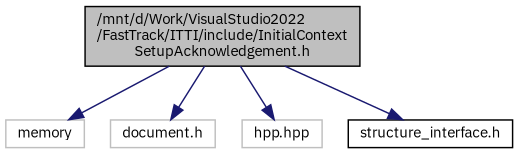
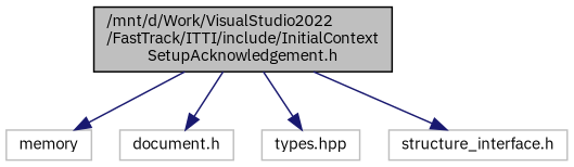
  digraph {
    fontname="IBM Plex Sans"
    node [color=grey75 fillcolor=white fontname="IBM Plex Sans" fontsize=10 shape=record style=filled]
    edge [color=midnightblue fontname="IBM Plex Sans" fontsize=10 labelfontname=Helvetica labelfontsize=10 style=solid]
    n1 [color=black fillcolor=grey75 fontcolor=black height=0.2 label="/mnt/d/Work/VisualStudio2022\l/FastTrack/ITTI/include/InitialContext\lSetupAcknowledgement.h" width=0.4]
    n2 [height=0.2 label=memory width=0.4]
    n3 [height=0.2 label="document.h" width=0.4]
-   n4 [height=0.2 label="hpp.hpp" width=0.4]
-   n5 [color=black height=0.2 label="structure_interface.h" width=0.4]
+   n4 [height=0.2 label="types.hpp" width=0.4]
+   n5 [height=0.2 label="structure_interface.h" width=0.4]
    n1 -> n2
    n1 -> n3
    n1 -> n4
    n1 -> n5
  }
